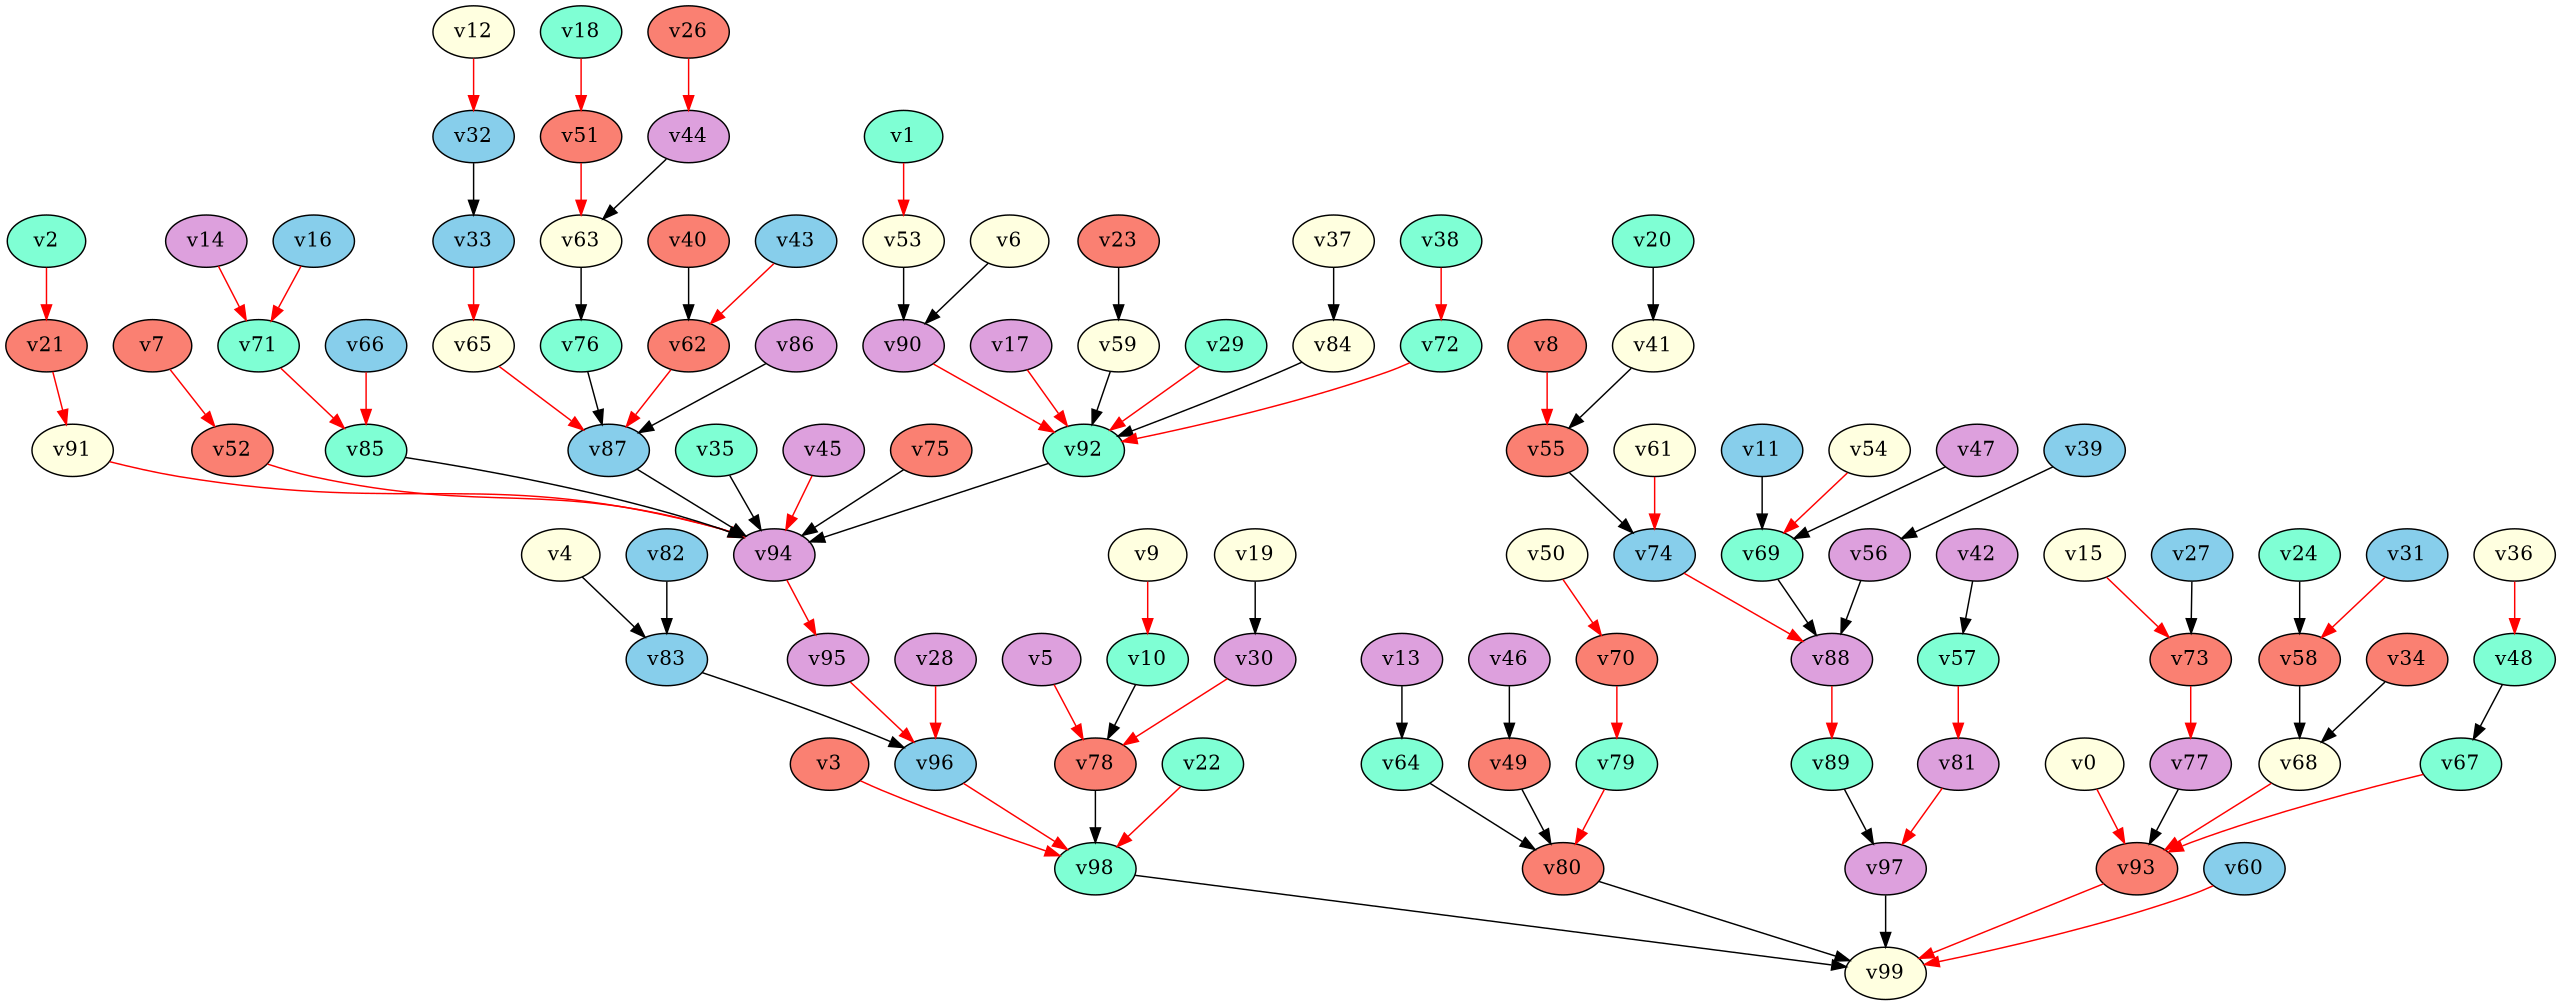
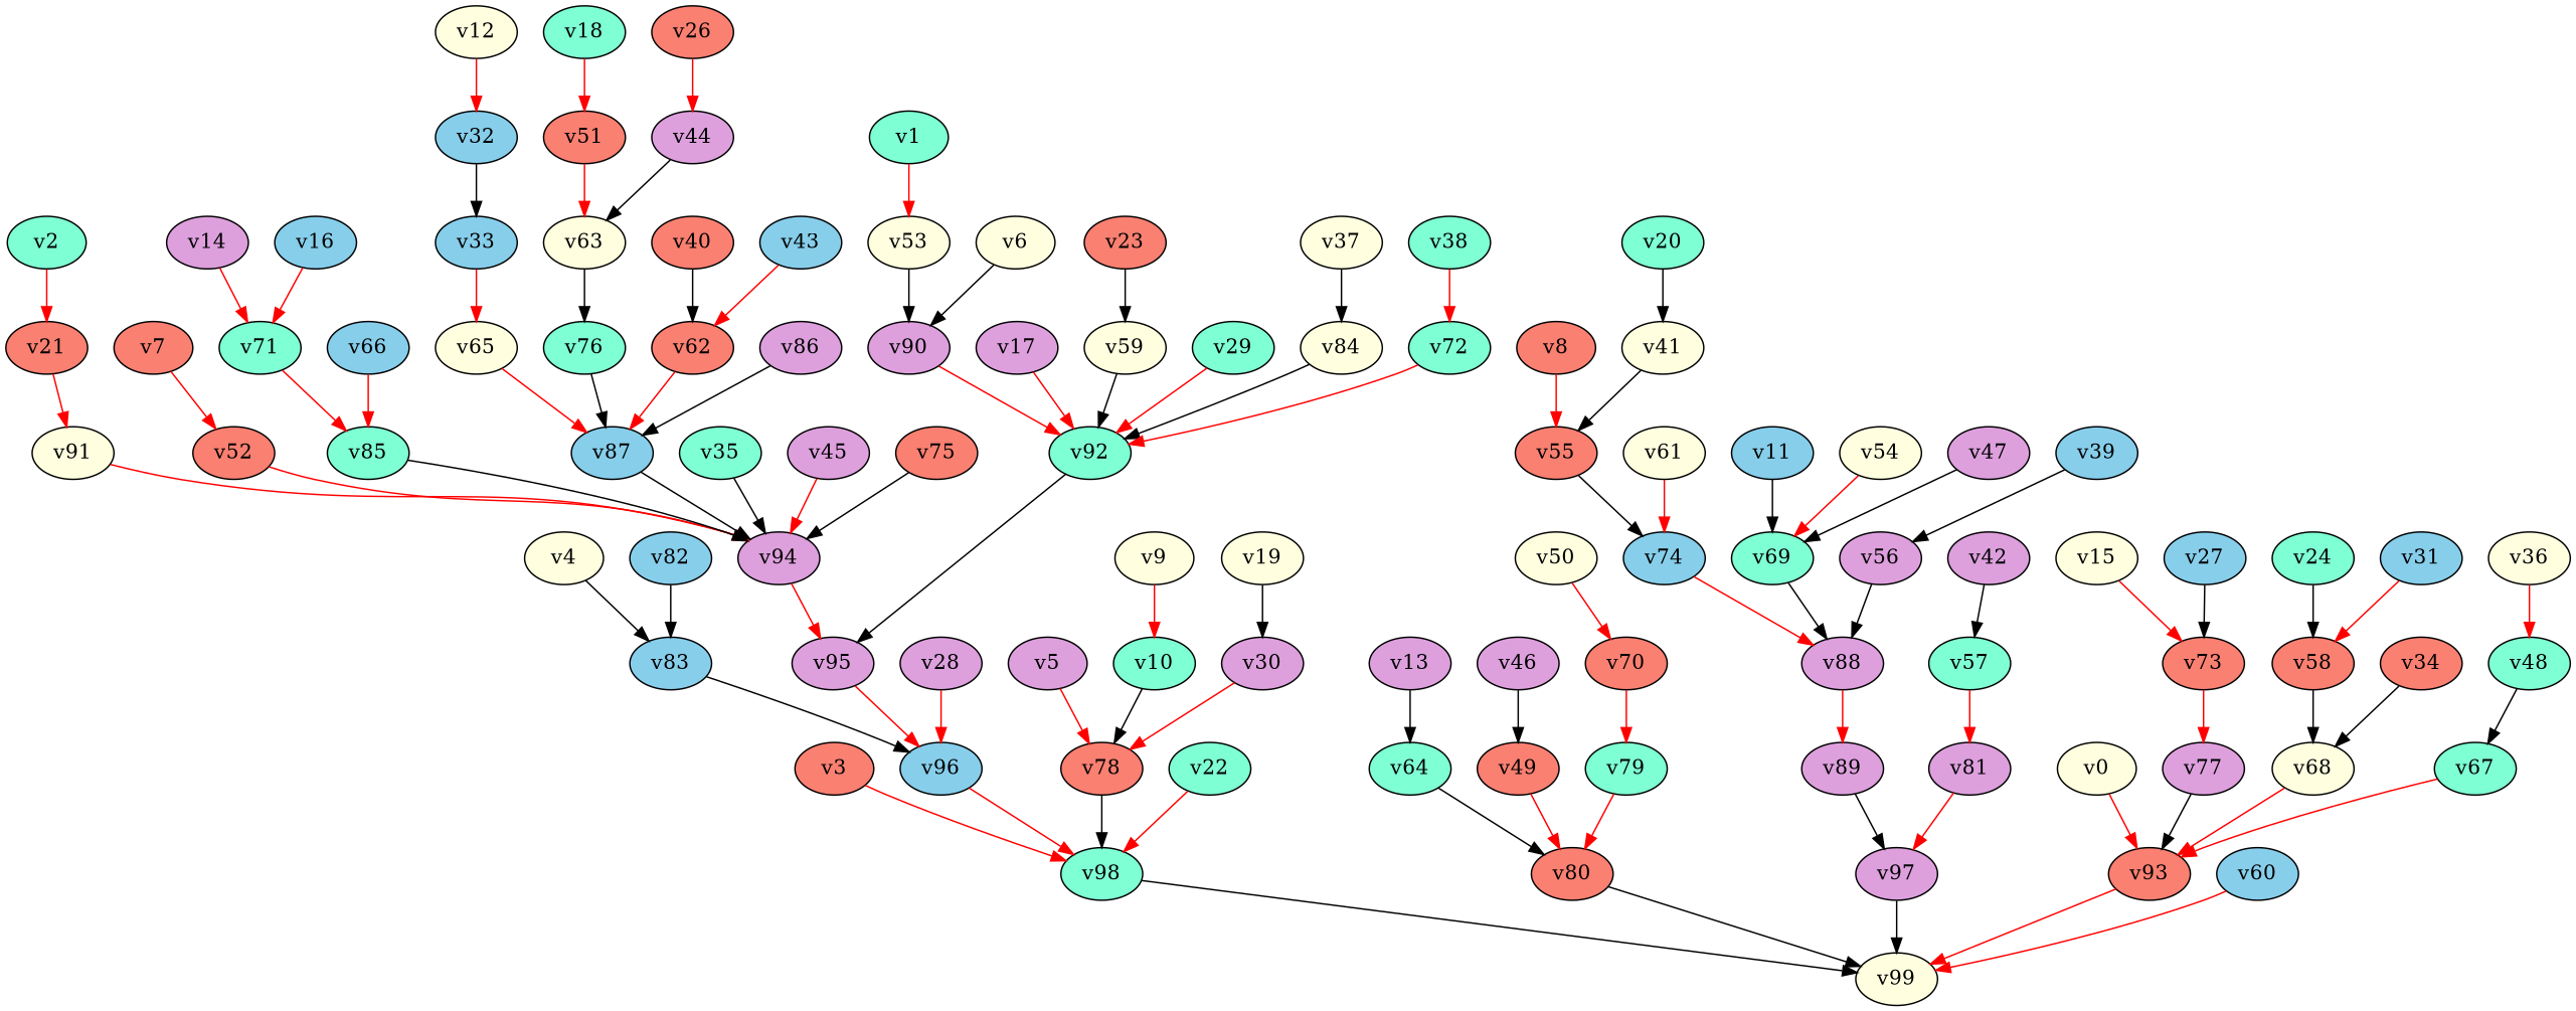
  digraph {
    node [fillcolor=aquamarine style=filled]
    edge [color=red]
    v0 [fillcolor=lightyellow]
    v93 [fillcolor=salmon]
    v99 [fillcolor=lightyellow]
    v53 [fillcolor=lightyellow]
    v1
    v90 [fillcolor=plum]
    v92
    v21 [fillcolor=salmon]
    v2
    v91 [fillcolor=lightyellow]
    v94 [fillcolor=plum]
    v3 [fillcolor=salmon]
    v98
    v4 [fillcolor=lightyellow]
    v83 [fillcolor=skyblue]
    v96 [fillcolor=skyblue]
    v5 [fillcolor=plum]
    v78 [fillcolor=salmon]
    v6 [fillcolor=lightyellow]
    v95 [fillcolor=plum]
    v7 [fillcolor=salmon]
    v52 [fillcolor=salmon]
    v8 [fillcolor=salmon]
    v55 [fillcolor=salmon]
    v74 [fillcolor=skyblue]
    v88 [fillcolor=plum]
    v9 [fillcolor=lightyellow]
    v10
    v11 [fillcolor=skyblue]
    v69
-   v89
+   v89 [fillcolor=plum]
    v12 [fillcolor=lightyellow]
    v32 [fillcolor=skyblue]
    v33 [fillcolor=skyblue]
    v65 [fillcolor=lightyellow]
    v13 [fillcolor=plum]
    v64
    v80 [fillcolor=salmon]
    v14 [fillcolor=plum]
    v71
    v85
    v15 [fillcolor=lightyellow]
    v73 [fillcolor=salmon]
    v77 [fillcolor=plum]
    v16 [fillcolor=skyblue]
    v17 [fillcolor=plum]
    v51 [fillcolor=salmon]
    v18
    v63 [fillcolor=lightyellow]
    v76
    v19 [fillcolor=lightyellow]
    v30 [fillcolor=plum]
    v41 [fillcolor=lightyellow]
    v20
    v22
    v23 [fillcolor=salmon]
    v59 [fillcolor=lightyellow]
    v58 [fillcolor=salmon]
    v24
    v68 [fillcolor=lightyellow]
    v54 [fillcolor=lightyellow]
    v26 [fillcolor=salmon]
    v44 [fillcolor=plum]
    v27 [fillcolor=skyblue]
    v28 [fillcolor=plum]
    v29
    v31 [fillcolor=skyblue]
    v87 [fillcolor=skyblue]
    v34 [fillcolor=salmon]
    v35
    v36 [fillcolor=lightyellow]
    v48
    v67
    v37 [fillcolor=lightyellow]
    v84 [fillcolor=lightyellow]
    v38
    v72
    v39 [fillcolor=skyblue]
    v56 [fillcolor=plum]
    v40 [fillcolor=salmon]
    v62 [fillcolor=salmon]
    v42 [fillcolor=plum]
    v57
    v81 [fillcolor=plum]
    v97 [fillcolor=plum]
    v43 [fillcolor=skyblue]
    v45 [fillcolor=plum]
    v46 [fillcolor=plum]
    v49 [fillcolor=salmon]
    v47 [fillcolor=plum]
    v50 [fillcolor=lightyellow]
    v70 [fillcolor=salmon]
    v79
    v60 [fillcolor=skyblue]
    v61 [fillcolor=lightyellow]
    v66 [fillcolor=skyblue]
    v75 [fillcolor=salmon]
    v82 [fillcolor=skyblue]
    v86 [fillcolor=plum]
    v0 -> v93
    v93 -> v99
    v53 -> v90 [color=black]
    v1 -> v53
    v90 -> v92
-   v92 -> v94 [color=black]
+   v92 -> v95 [color=black]
    v21 -> v91
    v2 -> v21
    v91 -> v94
    v94 -> v95
    v3 -> v98
    v98 -> v99 [color=black]
    v4 -> v83 [color=black]
    v83 -> v96 [color=black]
    v96 -> v98
    v5 -> v78
    v78 -> v98 [color=black]
    v6 -> v90 [color=black]
    v95 -> v96
    v7 -> v52
    v52 -> v94
    v8 -> v55
    v55 -> v74 [color=black]
    v74 -> v88
    v88 -> v89
    v9 -> v10
    v10 -> v78 [color=black]
    v11 -> v69 [color=black]
    v69 -> v88 [color=black]
    v89 -> v97 [color=black]
    v12 -> v32
    v32 -> v33 [color=black]
    v33 -> v65
    v65 -> v87
    v13 -> v64 [color=black]
    v64 -> v80 [color=black]
    v80 -> v99 [color=black]
    v14 -> v71
    v71 -> v85
    v85 -> v94 [color=black]
    v15 -> v73
    v73 -> v77
    v77 -> v93 [color=black]
    v16 -> v71
    v17 -> v92
    v51 -> v63
    v18 -> v51
    v63 -> v76 [color=black]
    v76 -> v87 [color=black]
    v19 -> v30 [color=black]
    v30 -> v78
    v41 -> v55 [color=black]
    v20 -> v41 [color=black]
    v22 -> v98
    v23 -> v59 [color=black]
    v59 -> v92 [color=black]
    v58 -> v68 [color=black]
    v24 -> v58 [color=black]
    v68 -> v93
    v54 -> v69
    v26 -> v44
    v44 -> v63 [color=black]
    v27 -> v73 [color=black]
    v28 -> v96
    v29 -> v92
    v31 -> v58
    v87 -> v94 [color=black]
    v34 -> v68 [color=black]
    v35 -> v94 [color=black]
    v36 -> v48
    v48 -> v67 [color=black]
    v67 -> v93
    v37 -> v84 [color=black]
    v84 -> v92 [color=black]
    v38 -> v72
    v72 -> v92
    v39 -> v56 [color=black]
    v56 -> v88 [color=black]
    v40 -> v62 [color=black]
    v62 -> v87
    v42 -> v57 [color=black]
    v57 -> v81
    v81 -> v97
    v97 -> v99 [color=black]
    v43 -> v62
    v45 -> v94
    v46 -> v49 [color=black]
-   v49 -> v80 [color=black]
+   v49 -> v80
    v47 -> v69 [color=black]
    v50 -> v70
    v70 -> v79
    v79 -> v80
    v60 -> v99
    v61 -> v74
    v66 -> v85
    v75 -> v94 [color=black]
    v82 -> v83 [color=black]
    v86 -> v87 [color=black]
  }
